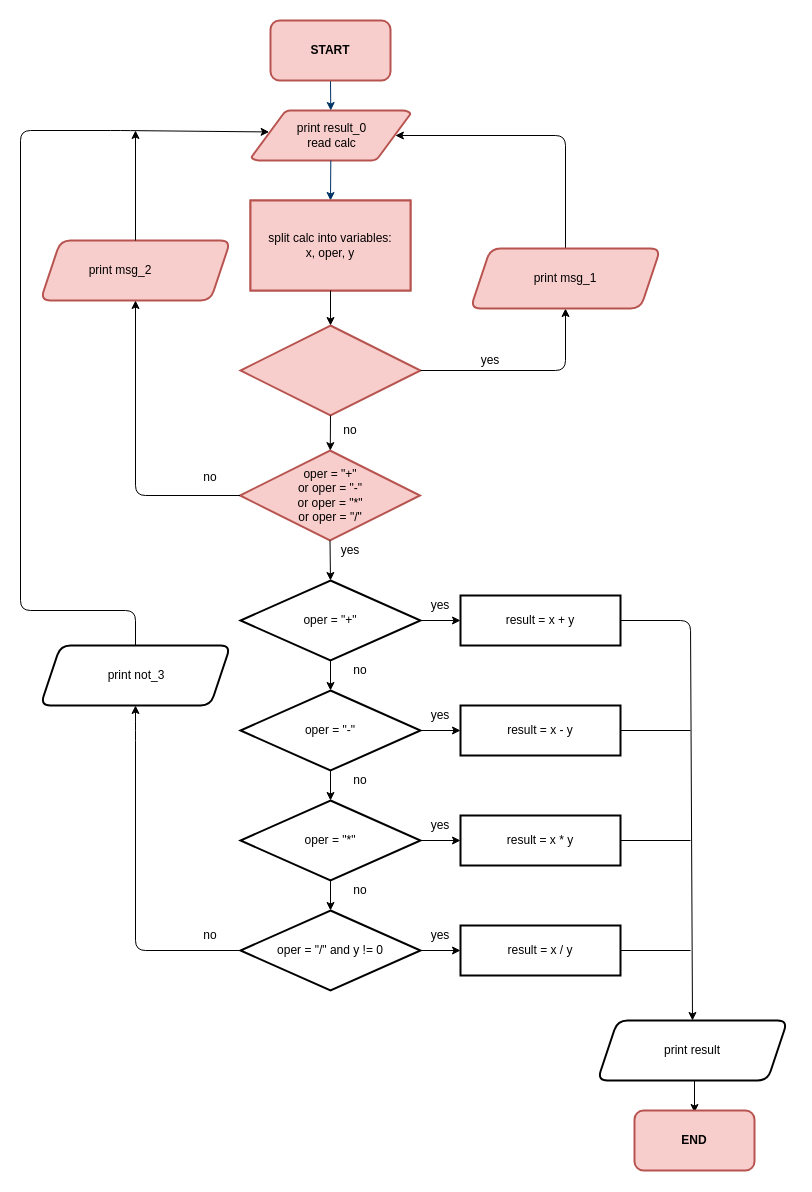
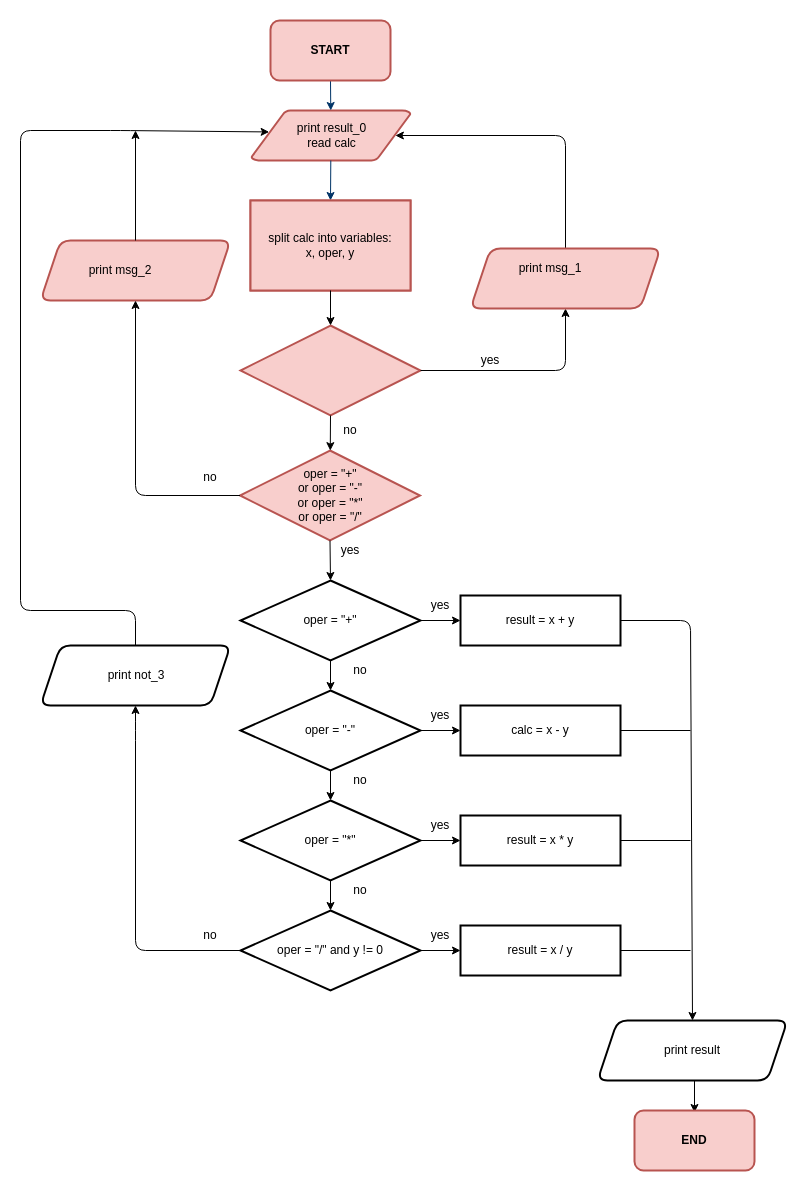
  <mxCell id="0" />
  <mxCell id="1" parent="0" />
  <mxCell id="2" value="print result_0&lt;br&gt;read calc" style="shape=mxgraph.flowchart.data;strokeWidth=2;gradientDirection=north;fontStyle=0;html=1;fillColor=#f8cecc;strokeColor=#b85450;" parent="1" vertex="1"><mxGeometry x="251" y="110" width="159" height="50" as="geometry" /></mxCell>
  <mxCell id="3" style="fontStyle=1;strokeColor=#003366;strokeWidth=1;html=1;" parent="1" target="2" edge="1"><mxGeometry relative="1" as="geometry"><mxPoint x="330" y="80" as="sourcePoint" /></mxGeometry></mxCell>
  <mxCell id="4" style="fontStyle=1;strokeColor=#003366;strokeWidth=1;html=1;" parent="1" source="2" edge="1"><mxGeometry relative="1" as="geometry"><mxPoint x="330" y="200" as="targetPoint" /></mxGeometry></mxCell>
  <mxCell id="5" value="" style="group;strokeWidth=2;strokeColor=#b85450;fillColor=#f8cecc;" parent="1" vertex="1" connectable="0"><mxGeometry x="250" y="200" width="160" height="90" as="geometry" /></mxCell>
  <mxCell id="6" value="" style="rounded=0;whiteSpace=wrap;html=1;strokeWidth=2;fillColor=#f8cecc;strokeColor=#b85450;" parent="5" vertex="1"><mxGeometry width="160" height="90" as="geometry" /></mxCell>
  <mxCell id="7" value="split calc into variables:&lt;br&gt;x, oper, y" style="text;html=1;strokeColor=none;fillColor=none;align=center;verticalAlign=middle;whiteSpace=wrap;rounded=0;" parent="5" vertex="1"><mxGeometry x="10" y="10" width="140" height="70" as="geometry" /></mxCell>
  <mxCell id="8" value="" style="group" parent="1" vertex="1" connectable="0"><mxGeometry x="240" y="325" width="180" height="90" as="geometry" /></mxCell>
  <mxCell id="9" value="" style="rhombus;whiteSpace=wrap;html=1;strokeColor=#b85450;strokeWidth=2;fillColor=#f8cecc;" parent="8" vertex="1"><mxGeometry width="180" height="90" as="geometry" /></mxCell>
  <mxCell id="10" value="" style="endArrow=classic;html=1;exitX=1;exitY=0.5;exitDx=0;exitDy=0;entryX=0.5;entryY=1;entryDx=0;entryDy=0;" parent="1" source="9" target="14" edge="1"><mxGeometry width="50" height="50" relative="1" as="geometry"><mxPoint x="470" y="338" as="sourcePoint" /><mxPoint x="530" y="278" as="targetPoint" /><Array as="points"><mxPoint x="565" y="370" /></Array></mxGeometry></mxCell>
  <mxCell id="11" value="" style="endArrow=classic;html=1;exitX=0.5;exitY=0;exitDx=0;exitDy=0;entryX=0.905;entryY=0.5;entryDx=0;entryDy=0;entryPerimeter=0;" parent="1" source="14" target="2" edge="1"><mxGeometry width="50" height="50" relative="1" as="geometry"><mxPoint x="470" y="338" as="sourcePoint" /><mxPoint x="520" y="288" as="targetPoint" /><Array as="points"><mxPoint x="565" y="135" /></Array></mxGeometry></mxCell>
  <mxCell id="12" value="" style="endArrow=classic;html=1;exitX=0.5;exitY=1;exitDx=0;exitDy=0;entryX=0.5;entryY=0;entryDx=0;entryDy=0;" parent="1" source="6" target="9" edge="1"><mxGeometry width="50" height="50" relative="1" as="geometry"><mxPoint x="470" y="338" as="sourcePoint" /><mxPoint x="520" y="288" as="targetPoint" /></mxGeometry></mxCell>
  <mxCell id="13" value="" style="group;strokeWidth=2;" parent="1" vertex="1" connectable="0"><mxGeometry x="470" y="248" width="190" height="60" as="geometry" /></mxCell>
  <mxCell id="14" value="" style="shape=parallelogram;perimeter=parallelogramPerimeter;whiteSpace=wrap;html=1;fixedSize=1;rounded=1;strokeWidth=2;fillColor=#f8cecc;strokeColor=#b85450;" parent="13" vertex="1"><mxGeometry width="190" height="60" as="geometry" /></mxCell>
- <mxCell id="15" value="print msg_1" style="text;html=1;strokeColor=none;fillColor=none;align=center;verticalAlign=middle;whiteSpace=wrap;rounded=0;" parent="13" vertex="1"><mxGeometry x="30" y="20" width="130" height="20" as="geometry" /></mxCell>
+ <mxCell id="15" value="print msg_1" style="text;html=1;strokeColor=none;fillColor=none;align=center;verticalAlign=middle;whiteSpace=wrap;rounded=0;" parent="13" vertex="1"><mxGeometry x="15" y="10" width="130" height="20" as="geometry" /></mxCell>
  <mxCell id="16" value="" style="group" parent="1" vertex="1" connectable="0"><mxGeometry x="239.5" y="450" width="180" height="90" as="geometry" /></mxCell>
  <mxCell id="17" value="" style="rhombus;whiteSpace=wrap;html=1;strokeColor=#b85450;strokeWidth=2;fillColor=#f8cecc;" parent="16" vertex="1"><mxGeometry width="180" height="90" as="geometry" /></mxCell>
  <mxCell id="18" value="oper = &quot;+&quot;&lt;br&gt;or oper = &quot;-&quot;&lt;br&gt;or oper = &quot;*&quot;&lt;br&gt;or oper = &quot;/&quot;" style="text;html=1;strokeColor=none;fillColor=none;align=center;verticalAlign=middle;whiteSpace=wrap;rounded=0;" parent="16" vertex="1"><mxGeometry x="40" y="35" width="100" height="20" as="geometry" /></mxCell>
  <mxCell id="19" value="" style="group;strokeWidth=2;" parent="1" vertex="1" connectable="0"><mxGeometry x="40" y="240" width="190" height="60" as="geometry" /></mxCell>
  <mxCell id="20" style="edgeStyle=orthogonalEdgeStyle;rounded=0;orthogonalLoop=1;jettySize=auto;html=1;exitX=1;exitY=0.5;exitDx=0;exitDy=0;entryX=1;entryY=0.5;entryDx=0;entryDy=0;fillColor=#f8cecc;strokeColor=#b85450;" edge="1" parent="19" source="21" target="22"><mxGeometry relative="1" as="geometry" /></mxCell>
  <mxCell id="21" value="" style="shape=parallelogram;perimeter=parallelogramPerimeter;whiteSpace=wrap;html=1;fixedSize=1;rounded=1;strokeWidth=2;fillColor=#f8cecc;strokeColor=#b85450;" parent="19" vertex="1"><mxGeometry width="190" height="60" as="geometry" /></mxCell>
  <mxCell id="22" value="print msg_2" style="text;html=1;strokeColor=none;fillColor=none;align=center;verticalAlign=middle;whiteSpace=wrap;rounded=0;" parent="19" vertex="1"><mxGeometry x="15" y="20" width="130" height="20" as="geometry" /></mxCell>
  <mxCell id="23" value="" style="endArrow=classic;html=1;exitX=0;exitY=0.5;exitDx=0;exitDy=0;entryX=0.5;entryY=1;entryDx=0;entryDy=0;" parent="1" source="17" target="21" edge="1"><mxGeometry width="50" height="50" relative="1" as="geometry"><mxPoint x="470" y="348" as="sourcePoint" /><mxPoint x="520" y="298" as="targetPoint" /><Array as="points"><mxPoint x="135" y="495" /></Array></mxGeometry></mxCell>
  <mxCell id="24" value="" style="endArrow=classic;html=1;exitX=0.5;exitY=1;exitDx=0;exitDy=0;" parent="1" source="9" target="17" edge="1"><mxGeometry width="50" height="50" relative="1" as="geometry"><mxPoint x="470" y="348" as="sourcePoint" /><mxPoint x="330" y="477" as="targetPoint" /></mxGeometry></mxCell>
  <mxCell id="25" value="yes" style="text;html=1;strokeColor=none;fillColor=none;align=center;verticalAlign=middle;whiteSpace=wrap;rounded=0;" parent="1" vertex="1"><mxGeometry x="470" y="350" width="40" height="20" as="geometry" /></mxCell>
  <mxCell id="26" value="no" style="text;html=1;strokeColor=none;fillColor=none;align=center;verticalAlign=middle;whiteSpace=wrap;rounded=0;" parent="1" vertex="1"><mxGeometry x="330" y="420" width="40" height="20" as="geometry" /></mxCell>
  <mxCell id="27" value="no" style="text;html=1;strokeColor=none;fillColor=none;align=center;verticalAlign=middle;whiteSpace=wrap;rounded=0;" parent="1" vertex="1"><mxGeometry x="190" y="467" width="40" height="20" as="geometry" /></mxCell>
  <mxCell id="28" value="" style="endArrow=classic;html=1;exitX=0.5;exitY=1;exitDx=0;exitDy=0;entryX=0.5;entryY=0;entryDx=0;entryDy=0;entryPerimeter=0;" parent="1" edge="1"><mxGeometry width="50" height="50" relative="1" as="geometry"><mxPoint x="694" y="1080" as="sourcePoint" /><mxPoint x="694" y="1112" as="targetPoint" /></mxGeometry></mxCell>
  <mxCell id="29" value="&lt;b&gt;START&lt;/b&gt;" style="rounded=1;whiteSpace=wrap;html=1;strokeWidth=2;fillColor=#f8cecc;strokeColor=#b85450;" parent="1" vertex="1"><mxGeometry x="270" y="20" width="120" height="60" as="geometry" /></mxCell>
  <mxCell id="30" value="&lt;b&gt;END&lt;/b&gt;" style="rounded=1;whiteSpace=wrap;html=1;strokeWidth=2;fillColor=#f8cecc;strokeColor=#b85450;" parent="1" vertex="1"><mxGeometry x="634" y="1110" width="120" height="60" as="geometry" /></mxCell>
  <mxCell id="31" value="" style="group" vertex="1" connectable="0" parent="1"><mxGeometry x="240" y="580" width="180" height="80" as="geometry" /></mxCell>
  <mxCell id="32" value="" style="rhombus;whiteSpace=wrap;html=1;strokeColor=#000000;strokeWidth=2;" vertex="1" parent="31"><mxGeometry width="180" height="80" as="geometry" /></mxCell>
  <mxCell id="33" value="oper = &quot;+&quot;" style="text;html=1;strokeColor=none;fillColor=none;align=center;verticalAlign=middle;whiteSpace=wrap;rounded=0;" vertex="1" parent="31"><mxGeometry x="40" y="30" width="100" height="20" as="geometry" /></mxCell>
  <mxCell id="34" value="" style="group" vertex="1" connectable="0" parent="1"><mxGeometry x="240" y="690" width="180" height="80" as="geometry" /></mxCell>
  <mxCell id="35" value="" style="rhombus;whiteSpace=wrap;html=1;strokeColor=#000000;strokeWidth=2;" vertex="1" parent="34"><mxGeometry width="180" height="80" as="geometry" /></mxCell>
  <mxCell id="36" value="oper = &quot;-&quot;" style="text;html=1;strokeColor=none;fillColor=none;align=center;verticalAlign=middle;whiteSpace=wrap;rounded=0;" vertex="1" parent="34"><mxGeometry x="40" y="30" width="100" height="20" as="geometry" /></mxCell>
  <mxCell id="37" value="" style="group" vertex="1" connectable="0" parent="1"><mxGeometry x="240" y="800" width="180" height="80" as="geometry" /></mxCell>
  <mxCell id="38" value="" style="rhombus;whiteSpace=wrap;html=1;strokeColor=#000000;strokeWidth=2;" vertex="1" parent="37"><mxGeometry width="180" height="80" as="geometry" /></mxCell>
  <mxCell id="39" value="oper = &quot;*&quot;" style="text;html=1;strokeColor=none;fillColor=none;align=center;verticalAlign=middle;whiteSpace=wrap;rounded=0;" vertex="1" parent="37"><mxGeometry x="40" y="30" width="100" height="20" as="geometry" /></mxCell>
  <mxCell id="40" value="" style="group" vertex="1" connectable="0" parent="1"><mxGeometry x="240" y="910" width="180" height="80" as="geometry" /></mxCell>
  <mxCell id="41" value="" style="rhombus;whiteSpace=wrap;html=1;strokeColor=#000000;strokeWidth=2;" vertex="1" parent="40"><mxGeometry width="180" height="80" as="geometry" /></mxCell>
  <mxCell id="42" value="oper = &quot;/&quot; and y != 0" style="text;html=1;strokeColor=none;fillColor=none;align=center;verticalAlign=middle;whiteSpace=wrap;rounded=0;" vertex="1" parent="40"><mxGeometry x="25" y="30" width="130" height="20" as="geometry" /></mxCell>
  <mxCell id="43" value="result = x + y" style="rounded=0;whiteSpace=wrap;html=1;strokeWidth=2;" vertex="1" parent="1"><mxGeometry x="460" y="595" width="160" height="50" as="geometry" /></mxCell>
  <mxCell id="44" value="" style="endArrow=classic;html=1;exitX=1;exitY=0.5;exitDx=0;exitDy=0;entryX=0;entryY=0.5;entryDx=0;entryDy=0;" edge="1" parent="1" source="32" target="43"><mxGeometry width="50" height="50" relative="1" as="geometry"><mxPoint x="580" y="620" as="sourcePoint" /><mxPoint x="760" y="320" as="targetPoint" /></mxGeometry></mxCell>
  <mxCell id="45" value="" style="group" vertex="1" connectable="0" parent="1"><mxGeometry x="440" y="1030" width="350" height="60" as="geometry" /></mxCell>
  <mxCell id="46" value="" style="group;strokeWidth=2;" vertex="1" connectable="0" parent="45"><mxGeometry x="157" y="-10" width="190" height="60" as="geometry" /></mxCell>
  <mxCell id="47" value="" style="shape=parallelogram;perimeter=parallelogramPerimeter;whiteSpace=wrap;html=1;fixedSize=1;rounded=1;strokeWidth=2;" vertex="1" parent="46"><mxGeometry width="190" height="60" as="geometry" /></mxCell>
  <mxCell id="48" value="print result" style="text;html=1;strokeColor=none;fillColor=none;align=center;verticalAlign=middle;whiteSpace=wrap;rounded=0;" vertex="1" parent="46"><mxGeometry x="30" y="20" width="130" height="20" as="geometry" /></mxCell>
  <mxCell id="49" value="" style="endArrow=classic;html=1;exitX=1;exitY=0.5;exitDx=0;exitDy=0;entryX=0.5;entryY=0;entryDx=0;entryDy=0;" edge="1" parent="1" source="43" target="47"><mxGeometry width="50" height="50" relative="1" as="geometry"><mxPoint x="490" y="930" as="sourcePoint" /><mxPoint x="540" y="880" as="targetPoint" /><Array as="points"><mxPoint x="690" y="620" /></Array></mxGeometry></mxCell>
- <mxCell id="50" value="result = x - y" style="rounded=0;whiteSpace=wrap;html=1;strokeWidth=2;" vertex="1" parent="1"><mxGeometry x="460" y="705" width="160" height="50" as="geometry" /></mxCell>
+ <mxCell id="50" value="calc = x - y" style="rounded=0;whiteSpace=wrap;html=1;strokeWidth=2;" vertex="1" parent="1"><mxGeometry x="460" y="705" width="160" height="50" as="geometry" /></mxCell>
  <mxCell id="51" value="result = x * y" style="rounded=0;whiteSpace=wrap;html=1;strokeWidth=2;" vertex="1" parent="1"><mxGeometry x="460" y="815" width="160" height="50" as="geometry" /></mxCell>
  <mxCell id="52" value="" style="endArrow=classic;html=1;exitX=1;exitY=0.5;exitDx=0;exitDy=0;entryX=0;entryY=0.5;entryDx=0;entryDy=0;" edge="1" parent="1" source="35" target="50"><mxGeometry width="50" height="50" relative="1" as="geometry"><mxPoint x="550" y="870" as="sourcePoint" /><mxPoint x="600" y="820" as="targetPoint" /></mxGeometry></mxCell>
  <mxCell id="53" value="" style="endArrow=classic;html=1;exitX=1;exitY=0.5;exitDx=0;exitDy=0;entryX=0;entryY=0.5;entryDx=0;entryDy=0;" edge="1" parent="1" source="38" target="51"><mxGeometry width="50" height="50" relative="1" as="geometry"><mxPoint x="550" y="870" as="sourcePoint" /><mxPoint x="600" y="820" as="targetPoint" /></mxGeometry></mxCell>
  <mxCell id="54" value="" style="endArrow=none;html=1;exitX=1;exitY=0.5;exitDx=0;exitDy=0;" edge="1" parent="1" source="50"><mxGeometry width="50" height="50" relative="1" as="geometry"><mxPoint x="550" y="870" as="sourcePoint" /><mxPoint x="690" y="730" as="targetPoint" /></mxGeometry></mxCell>
  <mxCell id="55" value="" style="endArrow=none;html=1;exitX=1;exitY=0.5;exitDx=0;exitDy=0;" edge="1" parent="1" source="51"><mxGeometry width="50" height="50" relative="1" as="geometry"><mxPoint x="550" y="870" as="sourcePoint" /><mxPoint x="690" y="840" as="targetPoint" /></mxGeometry></mxCell>
  <mxCell id="56" value="" style="endArrow=classic;html=1;exitX=0.5;exitY=1;exitDx=0;exitDy=0;" edge="1" parent="1" source="32" target="35"><mxGeometry width="50" height="50" relative="1" as="geometry"><mxPoint x="550" y="770" as="sourcePoint" /><mxPoint x="600" y="720" as="targetPoint" /></mxGeometry></mxCell>
  <mxCell id="57" value="" style="endArrow=classic;html=1;exitX=0.5;exitY=1;exitDx=0;exitDy=0;entryX=0.5;entryY=0;entryDx=0;entryDy=0;" edge="1" parent="1" source="35" target="38"><mxGeometry width="50" height="50" relative="1" as="geometry"><mxPoint x="340" y="670" as="sourcePoint" /><mxPoint x="340" y="700" as="targetPoint" /></mxGeometry></mxCell>
  <mxCell id="58" value="" style="endArrow=classic;html=1;exitX=0.5;exitY=1;exitDx=0;exitDy=0;entryX=0.5;entryY=0;entryDx=0;entryDy=0;" edge="1" parent="1" source="38" target="41"><mxGeometry width="50" height="50" relative="1" as="geometry"><mxPoint x="340" y="780" as="sourcePoint" /><mxPoint x="340" y="810" as="targetPoint" /></mxGeometry></mxCell>
  <mxCell id="59" value="result = x / y" style="rounded=0;whiteSpace=wrap;html=1;strokeWidth=2;" vertex="1" parent="1"><mxGeometry x="460" y="925" width="160" height="50" as="geometry" /></mxCell>
  <mxCell id="60" value="" style="endArrow=classic;html=1;entryX=0;entryY=0.5;entryDx=0;entryDy=0;" edge="1" parent="1" target="59"><mxGeometry width="50" height="50" relative="1" as="geometry"><mxPoint x="420" y="950" as="sourcePoint" /><mxPoint x="600" y="930" as="targetPoint" /></mxGeometry></mxCell>
  <mxCell id="61" value="" style="endArrow=none;html=1;exitX=1;exitY=0.5;exitDx=0;exitDy=0;" edge="1" parent="1" source="59"><mxGeometry width="50" height="50" relative="1" as="geometry"><mxPoint x="550" y="980" as="sourcePoint" /><mxPoint x="690" y="950" as="targetPoint" /></mxGeometry></mxCell>
  <mxCell id="62" value="" style="endArrow=classic;html=1;exitX=0;exitY=0.5;exitDx=0;exitDy=0;entryX=0.5;entryY=1;entryDx=0;entryDy=0;" edge="1" parent="1" source="41" target="73"><mxGeometry width="50" height="50" relative="1" as="geometry"><mxPoint x="550" y="730" as="sourcePoint" /><mxPoint x="120" y="710" as="targetPoint" /><Array as="points"><mxPoint x="135" y="950" /><mxPoint x="135" y="730" /></Array></mxGeometry></mxCell>
  <mxCell id="63" value="yes" style="text;html=1;strokeColor=none;fillColor=none;align=center;verticalAlign=middle;whiteSpace=wrap;rounded=0;" vertex="1" parent="1"><mxGeometry x="419.5" y="595" width="40" height="20" as="geometry" /></mxCell>
  <mxCell id="64" value="yes" style="text;html=1;strokeColor=none;fillColor=none;align=center;verticalAlign=middle;whiteSpace=wrap;rounded=0;" vertex="1" parent="1"><mxGeometry x="420" y="705" width="40" height="20" as="geometry" /></mxCell>
  <mxCell id="65" value="yes" style="text;html=1;strokeColor=none;fillColor=none;align=center;verticalAlign=middle;whiteSpace=wrap;rounded=0;" vertex="1" parent="1"><mxGeometry x="420" y="815" width="40" height="20" as="geometry" /></mxCell>
  <mxCell id="66" value="yes" style="text;html=1;strokeColor=none;fillColor=none;align=center;verticalAlign=middle;whiteSpace=wrap;rounded=0;" vertex="1" parent="1"><mxGeometry x="420" y="925" width="40" height="20" as="geometry" /></mxCell>
  <mxCell id="67" value="no" style="text;html=1;strokeColor=none;fillColor=none;align=center;verticalAlign=middle;whiteSpace=wrap;rounded=0;" vertex="1" parent="1"><mxGeometry x="340" y="660" width="40" height="20" as="geometry" /></mxCell>
  <mxCell id="68" value="no" style="text;html=1;strokeColor=none;fillColor=none;align=center;verticalAlign=middle;whiteSpace=wrap;rounded=0;" vertex="1" parent="1"><mxGeometry x="340" y="770" width="40" height="20" as="geometry" /></mxCell>
  <mxCell id="69" value="no" style="text;html=1;strokeColor=none;fillColor=none;align=center;verticalAlign=middle;whiteSpace=wrap;rounded=0;" vertex="1" parent="1"><mxGeometry x="340" y="880" width="40" height="20" as="geometry" /></mxCell>
  <mxCell id="70" value="" style="endArrow=classic;html=1;exitX=0.5;exitY=1;exitDx=0;exitDy=0;entryX=0.5;entryY=0;entryDx=0;entryDy=0;" edge="1" parent="1" source="17" target="32"><mxGeometry width="50" height="50" relative="1" as="geometry"><mxPoint x="510" y="700" as="sourcePoint" /><mxPoint x="330" y="580" as="targetPoint" /></mxGeometry></mxCell>
  <mxCell id="71" value="" style="group;strokeWidth=2;" vertex="1" connectable="0" parent="1"><mxGeometry x="40" y="645" width="190" height="60" as="geometry" /></mxCell>
  <mxCell id="72" style="edgeStyle=orthogonalEdgeStyle;rounded=0;orthogonalLoop=1;jettySize=auto;html=1;exitX=1;exitY=0.5;exitDx=0;exitDy=0;entryX=1;entryY=0.5;entryDx=0;entryDy=0;fillColor=#f8cecc;strokeColor=#b85450;" edge="1" parent="71" source="73" target="74"><mxGeometry relative="1" as="geometry" /></mxCell>
  <mxCell id="73" value="" style="shape=parallelogram;perimeter=parallelogramPerimeter;whiteSpace=wrap;html=1;fixedSize=1;rounded=1;strokeWidth=2;" vertex="1" parent="71"><mxGeometry width="190" height="60" as="geometry" /></mxCell>
  <mxCell id="74" value="print not_3" style="text;html=1;strokeColor=none;fillColor=none;align=center;verticalAlign=middle;whiteSpace=wrap;rounded=0;" vertex="1" parent="71"><mxGeometry x="31" y="20" width="130" height="20" as="geometry" /></mxCell>
  <mxCell id="75" value="" style="endArrow=classic;html=1;exitX=0.5;exitY=0;exitDx=0;exitDy=0;endFill=1;entryX=0.111;entryY=0.429;entryDx=0;entryDy=0;entryPerimeter=0;" edge="1" parent="1" source="73" target="2"><mxGeometry width="50" height="50" relative="1" as="geometry"><mxPoint x="510" y="720" as="sourcePoint" /><mxPoint x="135" y="140" as="targetPoint" /><Array as="points"><mxPoint x="135" y="610" /><mxPoint x="20" y="610" /><mxPoint x="20" y="130" /><mxPoint x="120" y="130" /></Array></mxGeometry></mxCell>
  <mxCell id="76" value="no" style="text;html=1;strokeColor=none;fillColor=none;align=center;verticalAlign=middle;whiteSpace=wrap;rounded=0;" vertex="1" parent="1"><mxGeometry x="190" y="925" width="40" height="20" as="geometry" /></mxCell>
  <mxCell id="77" value="" style="endArrow=classic;html=1;exitX=0.5;exitY=0;exitDx=0;exitDy=0;" edge="1" parent="1" source="21"><mxGeometry width="50" height="50" relative="1" as="geometry"><mxPoint x="130" y="240" as="sourcePoint" /><mxPoint x="135" y="130" as="targetPoint" /></mxGeometry></mxCell>
  <mxCell id="78" value="yes" style="text;html=1;strokeColor=none;fillColor=none;align=center;verticalAlign=middle;whiteSpace=wrap;rounded=0;" vertex="1" parent="1"><mxGeometry x="330" y="540" width="40" height="20" as="geometry" /></mxCell>
